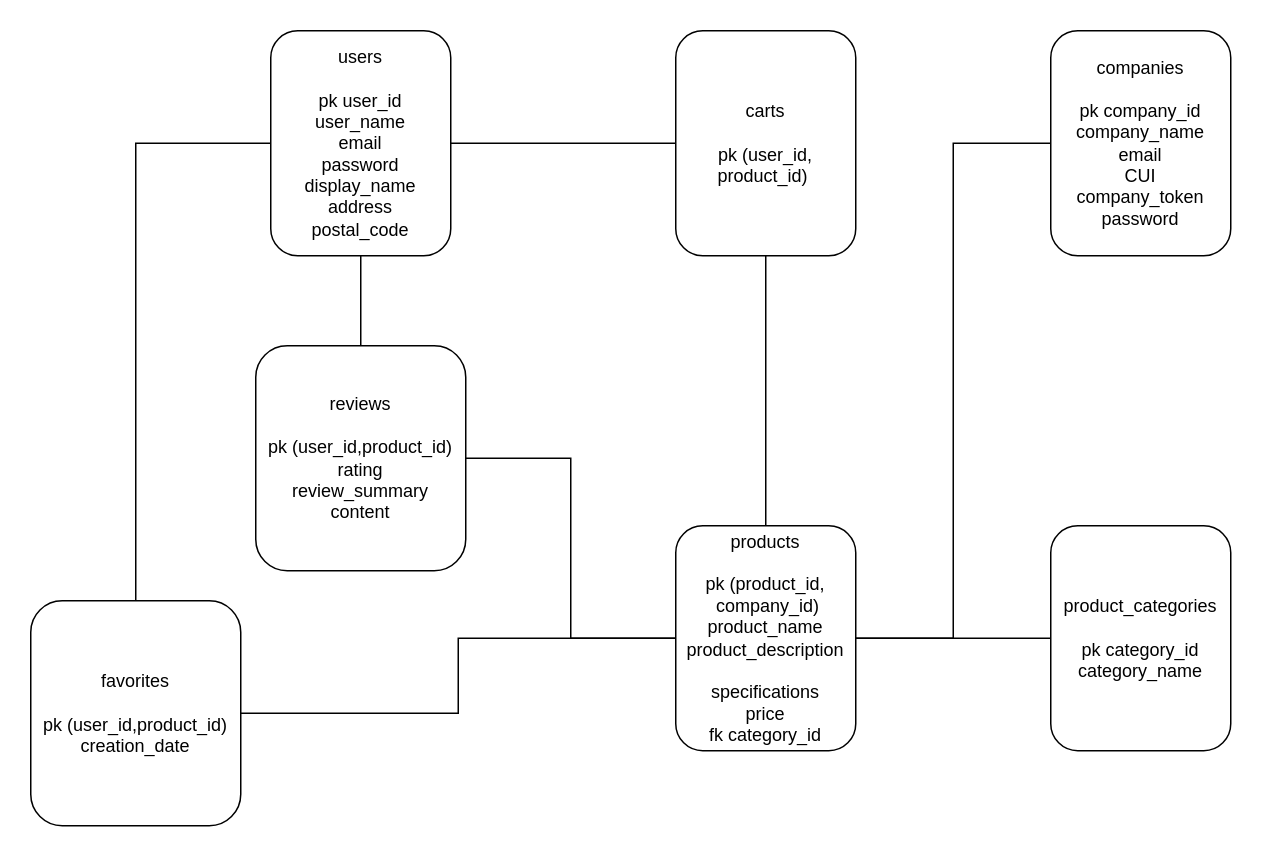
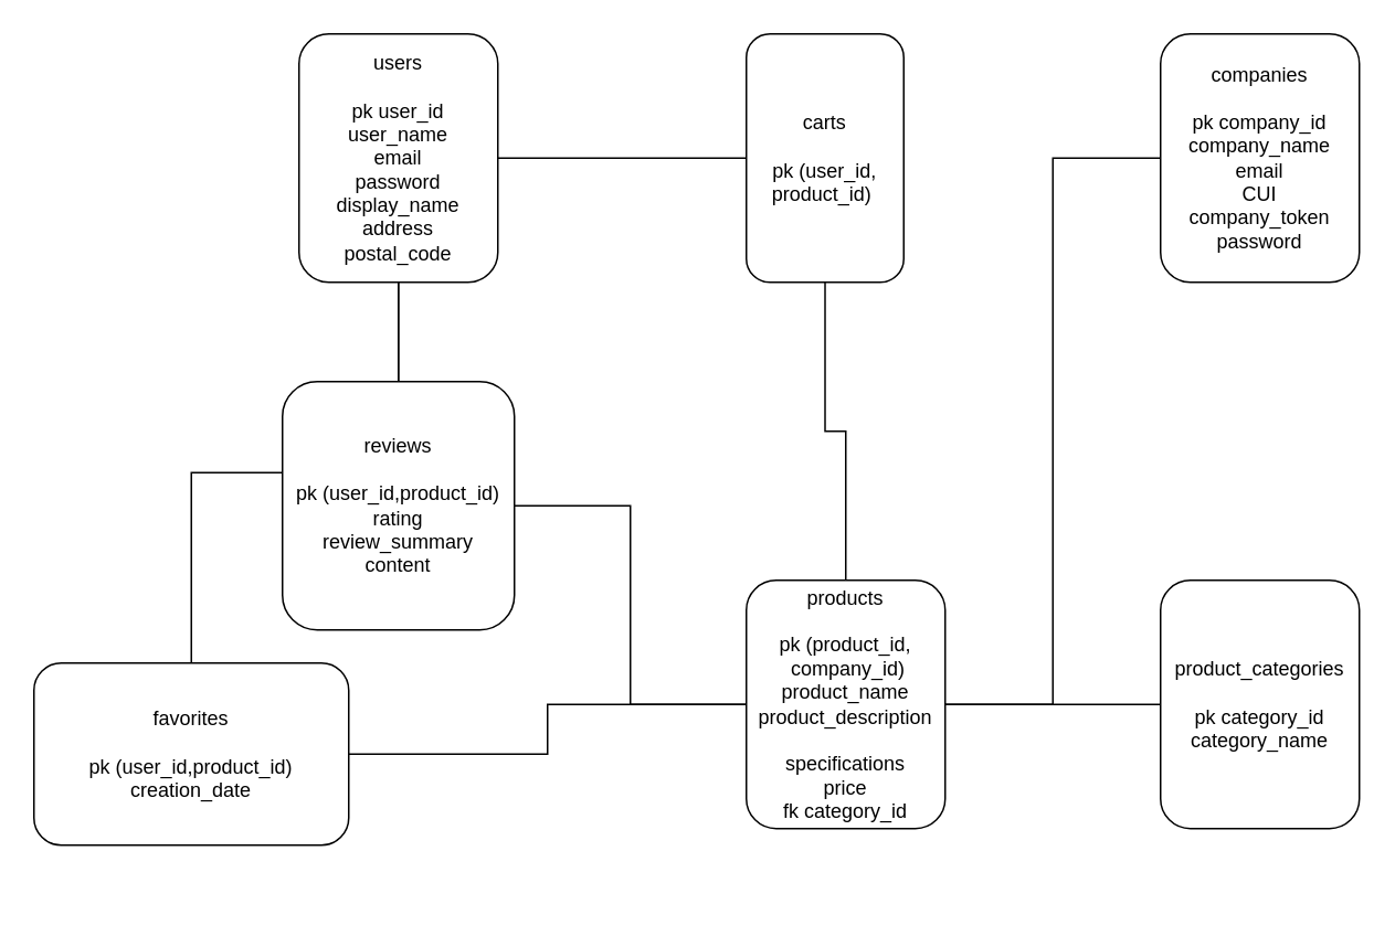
  <mxCell id="0" />
  <mxCell id="1" parent="0" />
  <mxCell id="2" style="edgeStyle=orthogonalEdgeStyle;rounded=0;orthogonalLoop=1;jettySize=auto;html=1;endArrow=none;endFill=0;" edge="1" parent="1" source="5" target="16"><mxGeometry relative="1" as="geometry" /></mxCell>
  <mxCell id="3" style="edgeStyle=orthogonalEdgeStyle;rounded=0;orthogonalLoop=1;jettySize=auto;html=1;entryX=0.5;entryY=0;entryDx=0;entryDy=0;endArrow=none;endFill=0;" edge="1" parent="1" source="5" target="12"><mxGeometry relative="1" as="geometry" /></mxCell>
  <mxCell id="4" style="edgeStyle=orthogonalEdgeStyle;rounded=0;orthogonalLoop=1;jettySize=auto;html=1;endArrow=none;endFill=0;" edge="1" parent="1" source="5" target="14"><mxGeometry relative="1" as="geometry" /></mxCell>
  <mxCell id="5" value="users&lt;br&gt;&lt;br&gt;pk user_id&lt;br&gt;user_name&lt;br&gt;email&lt;br&gt;password&lt;br&gt;display_name&lt;br&gt;address&lt;br&gt;postal_code" style="rounded=1;whiteSpace=wrap;html=1;" vertex="1" parent="1"><mxGeometry x="180" y="20" width="120" height="150" as="geometry" /></mxCell>
  <mxCell id="6" value="companies&lt;br&gt;&lt;br&gt;pk company_id&lt;br&gt;company_name&lt;br&gt;email&lt;br&gt;CUI&lt;br&gt;company_token&lt;br&gt;password" style="rounded=1;whiteSpace=wrap;html=1;" vertex="1" parent="1"><mxGeometry x="700" y="20" width="120" height="150" as="geometry" /></mxCell>
  <mxCell id="7" style="edgeStyle=orthogonalEdgeStyle;rounded=0;orthogonalLoop=1;jettySize=auto;html=1;entryX=0;entryY=0.5;entryDx=0;entryDy=0;endArrow=none;endFill=0;" edge="1" parent="1" source="8" target="6"><mxGeometry relative="1" as="geometry" /></mxCell>
  <mxCell id="8" value="products&lt;br&gt;&lt;br&gt;pk (product_id,&lt;br&gt;&amp;nbsp;company_id)&lt;br&gt;product_name&lt;br&gt;product_description&lt;br&gt;&lt;br&gt;specifications&lt;br&gt;price&lt;br&gt;fk category_id" style="rounded=1;whiteSpace=wrap;html=1;" vertex="1" parent="1"><mxGeometry x="450" y="350" width="120" height="150" as="geometry" /></mxCell>
  <mxCell id="9" style="edgeStyle=orthogonalEdgeStyle;rounded=0;orthogonalLoop=1;jettySize=auto;html=1;endArrow=none;endFill=0;" edge="1" parent="1" source="10" target="8"><mxGeometry relative="1" as="geometry" /></mxCell>
  <mxCell id="10" value="product_categories&lt;br&gt;&lt;br&gt;pk category_id&lt;br&gt;category_name" style="rounded=1;whiteSpace=wrap;html=1;" vertex="1" parent="1"><mxGeometry x="700" y="350" width="120" height="150" as="geometry" /></mxCell>
  <mxCell id="11" style="edgeStyle=orthogonalEdgeStyle;rounded=0;orthogonalLoop=1;jettySize=auto;html=1;endArrow=none;endFill=0;" edge="1" parent="1" source="12" target="8"><mxGeometry relative="1" as="geometry" /></mxCell>
  <mxCell id="12" value="reviews&lt;br&gt;&lt;br&gt;pk (user_id,product_id)&lt;br&gt;rating&lt;br&gt;review_summary&lt;br&gt;content" style="rounded=1;whiteSpace=wrap;html=1;" vertex="1" parent="1"><mxGeometry x="170" y="230" width="140" height="150" as="geometry" /></mxCell>
  <mxCell id="13" style="edgeStyle=orthogonalEdgeStyle;rounded=0;orthogonalLoop=1;jettySize=auto;html=1;endArrow=none;endFill=0;" edge="1" parent="1" source="14" target="8"><mxGeometry relative="1" as="geometry" /></mxCell>
- <mxCell id="14" value="favorites&lt;br&gt;&lt;br&gt;pk (user_id,product_id)&lt;br&gt;creation_date" style="rounded=1;whiteSpace=wrap;html=1;" vertex="1" parent="1"><mxGeometry x="20" y="400" width="140" height="150" as="geometry" /></mxCell>
+ <mxCell id="14" value="favorites&lt;br&gt;&lt;br&gt;pk (user_id,product_id)&lt;br&gt;creation_date" style="rounded=1;whiteSpace=wrap;html=1;" vertex="1" parent="1"><mxGeometry x="20" y="400" width="190" height="110" as="geometry" /></mxCell>
  <mxCell id="15" style="edgeStyle=orthogonalEdgeStyle;rounded=0;orthogonalLoop=1;jettySize=auto;html=1;endArrow=none;endFill=0;" edge="1" parent="1" source="16" target="8"><mxGeometry relative="1" as="geometry" /></mxCell>
- <mxCell id="16" value="carts&lt;br&gt;&lt;br&gt;pk (user_id, product_id)&amp;nbsp;" style="rounded=1;whiteSpace=wrap;html=1;" vertex="1" parent="1"><mxGeometry x="450" y="20" width="120" height="150" as="geometry" /></mxCell>
+ <mxCell id="16" value="carts&lt;br&gt;&lt;br&gt;pk (user_id, product_id)&amp;nbsp;" style="rounded=1;whiteSpace=wrap;html=1;" vertex="1" parent="1"><mxGeometry x="450" y="20" width="95" height="150" as="geometry" /></mxCell>
